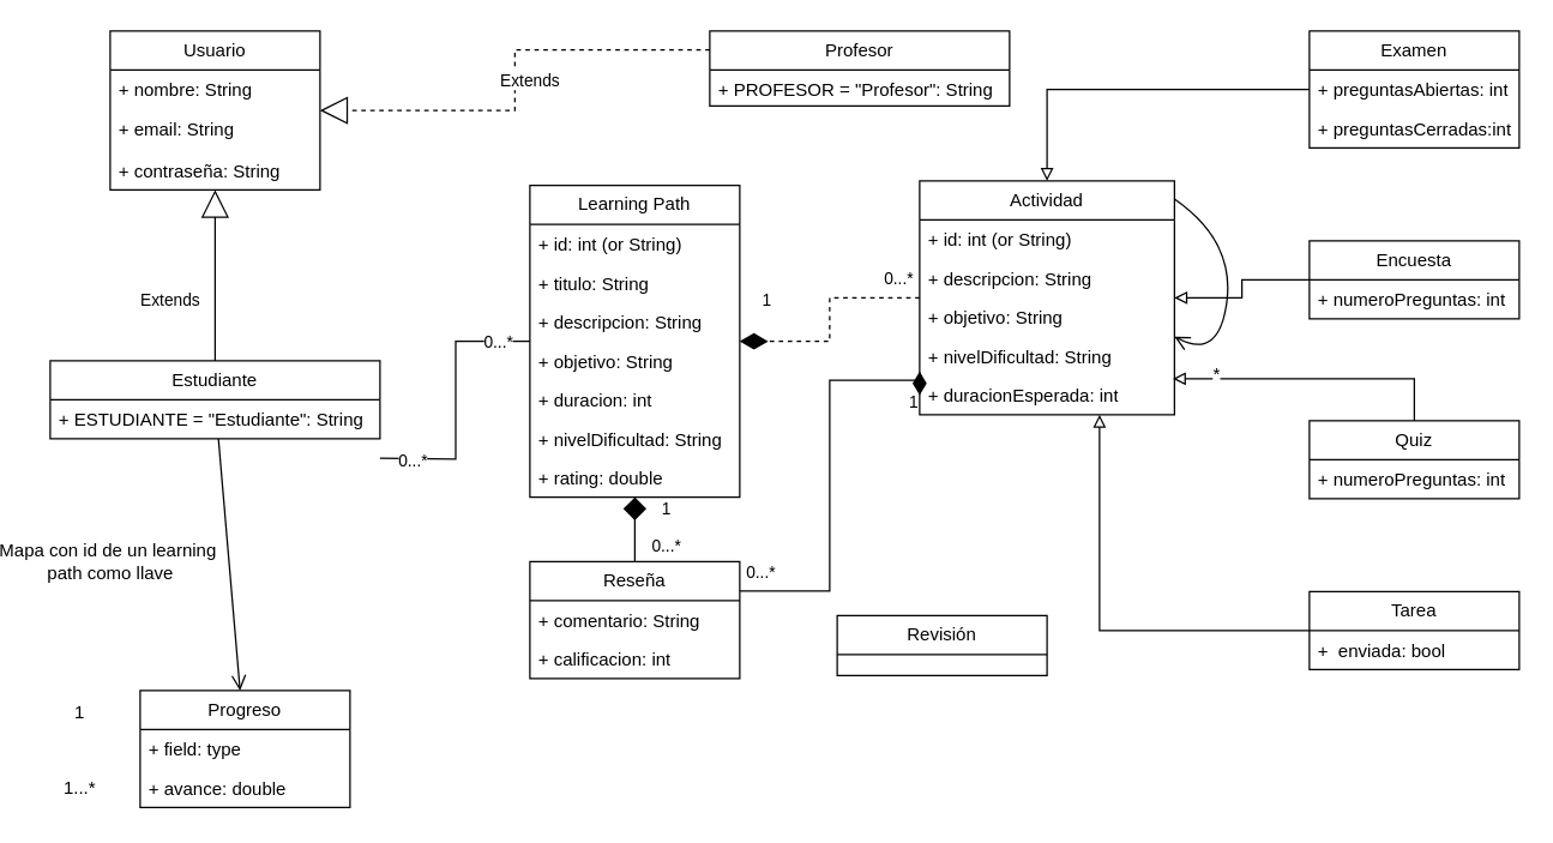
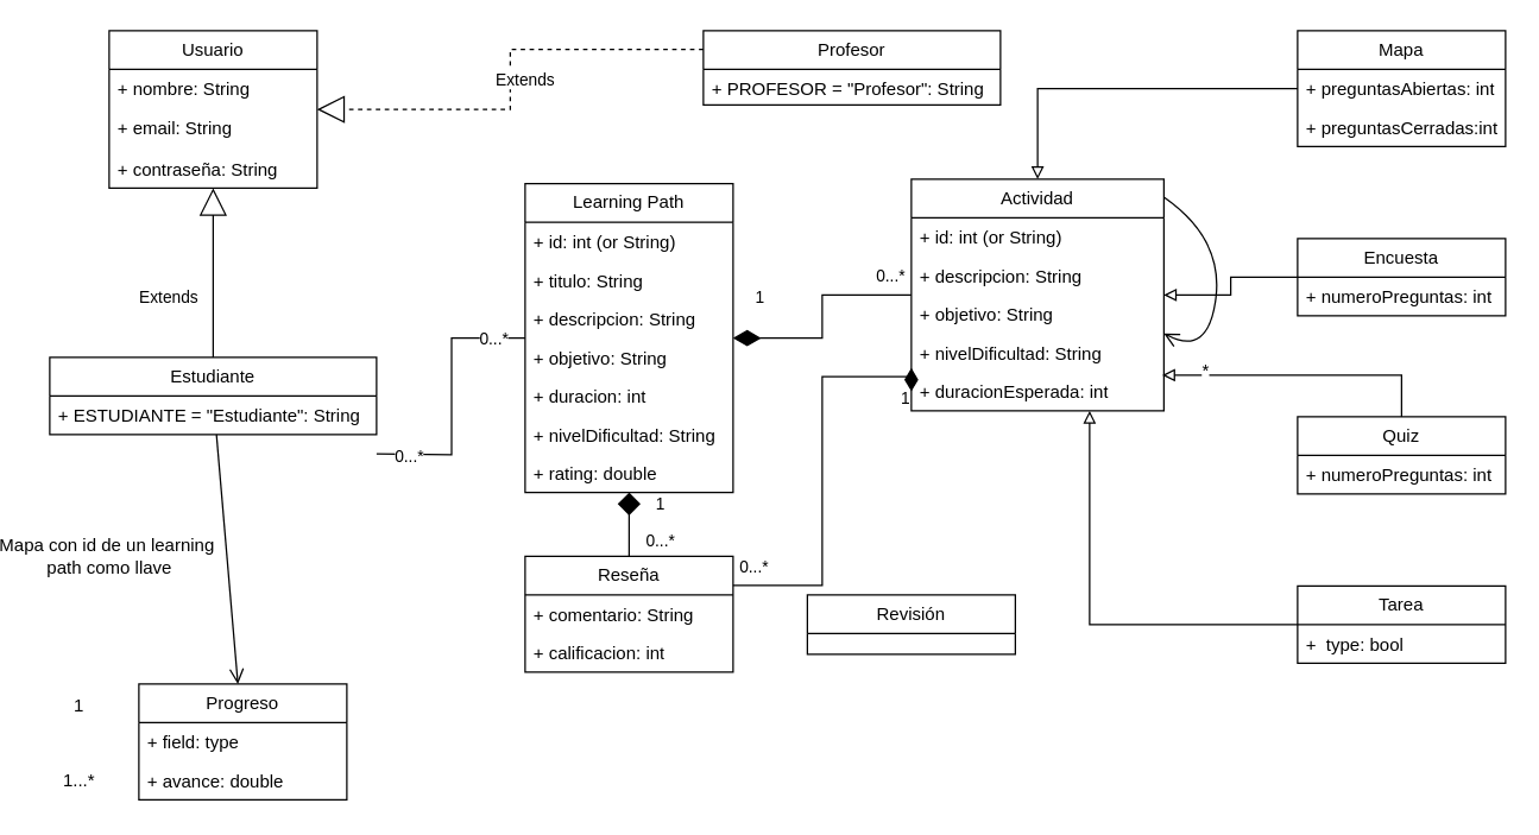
  <mxCell id="0" />
  <mxCell id="1" parent="0" />
  <mxCell id="2" value="Usuario" style="swimlane;fontStyle=0;childLayout=stackLayout;horizontal=1;startSize=26;fillColor=none;horizontalStack=0;resizeParent=1;resizeParentMax=0;resizeLast=0;collapsible=1;marginBottom=0;whiteSpace=wrap;html=1;" parent="1" vertex="1"><mxGeometry x="70" y="20" width="140" height="106" as="geometry" /></mxCell>
  <mxCell id="3" value="+ nombre: String&lt;span style=&quot;white-space: pre;&quot;&gt;&#09;&lt;/span&gt;" style="text;strokeColor=none;fillColor=none;align=left;verticalAlign=top;spacingLeft=4;spacingRight=4;overflow=hidden;rotatable=0;points=[[0,0.5],[1,0.5]];portConstraint=eastwest;whiteSpace=wrap;html=1;" parent="2" vertex="1"><mxGeometry y="26" width="140" height="26" as="geometry" /></mxCell>
  <mxCell id="4" value="+ email: String&lt;span style=&quot;white-space: pre;&quot;&gt;&#09;&lt;/span&gt;" style="text;strokeColor=none;fillColor=none;align=left;verticalAlign=top;spacingLeft=4;spacingRight=4;overflow=hidden;rotatable=0;points=[[0,0.5],[1,0.5]];portConstraint=eastwest;whiteSpace=wrap;html=1;" parent="2" vertex="1"><mxGeometry y="52" width="140" height="28" as="geometry" /></mxCell>
  <mxCell id="5" value="+ contraseña: String" style="text;strokeColor=none;fillColor=none;align=left;verticalAlign=top;spacingLeft=4;spacingRight=4;overflow=hidden;rotatable=0;points=[[0,0.5],[1,0.5]];portConstraint=eastwest;whiteSpace=wrap;html=1;" parent="2" vertex="1"><mxGeometry y="80" width="140" height="26" as="geometry" /></mxCell>
  <mxCell id="6" style="edgeStyle=orthogonalEdgeStyle;rounded=0;orthogonalLoop=1;jettySize=auto;html=1;endArrow=none;endFill=0;endSize=16;startArrow=diamond;startFill=1;startSize=13;" parent="1" source="9" target="56" edge="1"><mxGeometry relative="1" as="geometry" /></mxCell>
  <mxCell id="7" value="0...*" style="edgeLabel;html=1;align=center;verticalAlign=middle;resizable=0;points=[];" parent="6" vertex="1" connectable="0"><mxGeometry x="0.442" relative="1" as="geometry"><mxPoint x="20" y="5" as="offset" /></mxGeometry></mxCell>
  <mxCell id="8" value="1" style="edgeLabel;html=1;align=center;verticalAlign=middle;resizable=0;points=[];" parent="6" vertex="1" connectable="0"><mxGeometry x="-0.743" y="2" relative="1" as="geometry"><mxPoint x="18" as="offset" /></mxGeometry></mxCell>
  <mxCell id="9" value="Learning Path" style="swimlane;fontStyle=0;childLayout=stackLayout;horizontal=1;startSize=26;fillColor=none;horizontalStack=0;resizeParent=1;resizeParentMax=0;resizeLast=0;collapsible=1;marginBottom=0;whiteSpace=wrap;html=1;" parent="1" vertex="1"><mxGeometry x="350" y="123" width="140" height="208" as="geometry" /></mxCell>
  <mxCell id="10" value="+ id: int (or String)" style="text;strokeColor=none;fillColor=none;align=left;verticalAlign=top;spacingLeft=4;spacingRight=4;overflow=hidden;rotatable=0;points=[[0,0.5],[1,0.5]];portConstraint=eastwest;whiteSpace=wrap;html=1;" parent="9" vertex="1"><mxGeometry y="26" width="140" height="26" as="geometry" /></mxCell>
  <mxCell id="11" value="+ titulo: String" style="text;strokeColor=none;fillColor=none;align=left;verticalAlign=top;spacingLeft=4;spacingRight=4;overflow=hidden;rotatable=0;points=[[0,0.5],[1,0.5]];portConstraint=eastwest;whiteSpace=wrap;html=1;" vertex="1" parent="9"><mxGeometry y="52" width="140" height="26" as="geometry" /></mxCell>
  <mxCell id="12" value="+ descripcion: String" style="text;strokeColor=none;fillColor=none;align=left;verticalAlign=top;spacingLeft=4;spacingRight=4;overflow=hidden;rotatable=0;points=[[0,0.5],[1,0.5]];portConstraint=eastwest;whiteSpace=wrap;html=1;" parent="9" vertex="1"><mxGeometry y="78" width="140" height="26" as="geometry" /></mxCell>
  <mxCell id="13" value="+ objetivo: String" style="text;strokeColor=none;fillColor=none;align=left;verticalAlign=top;spacingLeft=4;spacingRight=4;overflow=hidden;rotatable=0;points=[[0,0.5],[1,0.5]];portConstraint=eastwest;whiteSpace=wrap;html=1;" parent="9" vertex="1"><mxGeometry y="104" width="140" height="26" as="geometry" /></mxCell>
  <mxCell id="14" value="+ duracion: int" style="text;strokeColor=none;fillColor=none;align=left;verticalAlign=top;spacingLeft=4;spacingRight=4;overflow=hidden;rotatable=0;points=[[0,0.5],[1,0.5]];portConstraint=eastwest;whiteSpace=wrap;html=1;" parent="9" vertex="1"><mxGeometry y="130" width="140" height="26" as="geometry" /></mxCell>
  <mxCell id="15" value="+ nivelDificultad: String" style="text;strokeColor=none;fillColor=none;align=left;verticalAlign=top;spacingLeft=4;spacingRight=4;overflow=hidden;rotatable=0;points=[[0,0.5],[1,0.5]];portConstraint=eastwest;whiteSpace=wrap;html=1;" parent="9" vertex="1"><mxGeometry y="156" width="140" height="26" as="geometry" /></mxCell>
  <mxCell id="16" value="+ rating: double&amp;nbsp;" style="text;strokeColor=none;fillColor=none;align=left;verticalAlign=top;spacingLeft=4;spacingRight=4;overflow=hidden;rotatable=0;points=[[0,0.5],[1,0.5]];portConstraint=eastwest;whiteSpace=wrap;html=1;" parent="9" vertex="1"><mxGeometry y="182" width="140" height="26" as="geometry" /></mxCell>
  <mxCell id="17" style="edgeStyle=none;curved=1;rounded=0;orthogonalLoop=1;jettySize=auto;html=1;fontSize=12;startSize=8;endSize=8;endArrow=open;endFill=0;" edge="1" parent="1" source="19" target="59"><mxGeometry relative="1" as="geometry" /></mxCell>
  <mxCell id="18" value="Mapa con id de un learning&amp;nbsp;&lt;div&gt;path como llave&lt;/div&gt;" style="edgeLabel;html=1;align=center;verticalAlign=middle;resizable=0;points=[];fontSize=12;" vertex="1" connectable="0" parent="17"><mxGeometry x="0.021" y="-3" relative="1" as="geometry"><mxPoint x="-77" y="-4" as="offset" /></mxGeometry></mxCell>
  <mxCell id="19" value="Estudiante" style="swimlane;fontStyle=0;childLayout=stackLayout;horizontal=1;startSize=26;fillColor=none;horizontalStack=0;resizeParent=1;resizeParentMax=0;resizeLast=0;collapsible=1;marginBottom=0;whiteSpace=wrap;html=1;" parent="1" vertex="1"><mxGeometry x="30" y="240" width="220" height="52" as="geometry" /></mxCell>
  <mxCell id="20" value="+ ESTUDIANTE = &quot;Estudiante&quot;: String" style="text;strokeColor=none;fillColor=none;align=left;verticalAlign=top;spacingLeft=4;spacingRight=4;overflow=hidden;rotatable=0;points=[[0,0.5],[1,0.5]];portConstraint=eastwest;whiteSpace=wrap;html=1;" parent="19" vertex="1"><mxGeometry y="26" width="220" height="26" as="geometry" /></mxCell>
  <mxCell id="21" value="Profesor" style="swimlane;fontStyle=0;childLayout=stackLayout;horizontal=1;startSize=26;fillColor=none;horizontalStack=0;resizeParent=1;resizeParentMax=0;resizeLast=0;collapsible=1;marginBottom=0;whiteSpace=wrap;html=1;" parent="1" vertex="1"><mxGeometry x="470" y="20" width="200" height="50" as="geometry" /></mxCell>
  <mxCell id="22" value="+ PROFESOR = &quot;Profesor&quot;: String" style="text;strokeColor=none;fillColor=none;align=left;verticalAlign=top;spacingLeft=4;spacingRight=4;overflow=hidden;rotatable=0;points=[[0,0.5],[1,0.5]];portConstraint=eastwest;whiteSpace=wrap;html=1;" parent="21" vertex="1"><mxGeometry y="26" width="200" height="24" as="geometry" /></mxCell>
  <mxCell id="23" style="edgeStyle=orthogonalEdgeStyle;rounded=0;orthogonalLoop=1;jettySize=auto;html=1;entryX=1;entryY=0.25;entryDx=0;entryDy=0;exitX=0;exitY=0.5;exitDx=0;exitDy=0;endArrow=none;endFill=0;endSize=13;startArrow=diamondThin;startFill=1;startSize=13;" parent="1" source="31" target="56" edge="1"><mxGeometry relative="1" as="geometry"><mxPoint x="660" y="238" as="sourcePoint" /><mxPoint x="510.04" y="413.99" as="targetPoint" /><Array as="points"><mxPoint x="550" y="253" /><mxPoint x="550" y="393" /></Array></mxGeometry></mxCell>
  <mxCell id="24" value="1" style="edgeLabel;html=1;align=center;verticalAlign=middle;resizable=0;points=[];" parent="23" vertex="1" connectable="0"><mxGeometry x="-0.95" y="2" relative="1" as="geometry"><mxPoint x="-3" y="11" as="offset" /></mxGeometry></mxCell>
  <mxCell id="25" value="0...*" style="edgeLabel;html=1;align=center;verticalAlign=middle;resizable=0;points=[];" parent="23" vertex="1" connectable="0"><mxGeometry x="0.9" y="1" relative="1" as="geometry"><mxPoint y="-14" as="offset" /></mxGeometry></mxCell>
  <mxCell id="26" value="Actividad" style="swimlane;fontStyle=0;childLayout=stackLayout;horizontal=1;startSize=26;fillColor=none;horizontalStack=0;resizeParent=1;resizeParentMax=0;resizeLast=0;collapsible=1;marginBottom=0;whiteSpace=wrap;html=1;" parent="1" vertex="1"><mxGeometry x="610" y="120" width="170" height="156" as="geometry" /></mxCell>
  <mxCell id="27" value="+ id: int (or String)" style="text;strokeColor=none;fillColor=none;align=left;verticalAlign=top;spacingLeft=4;spacingRight=4;overflow=hidden;rotatable=0;points=[[0,0.5],[1,0.5]];portConstraint=eastwest;whiteSpace=wrap;html=1;" parent="26" vertex="1"><mxGeometry y="26" width="170" height="26" as="geometry" /></mxCell>
  <mxCell id="28" value="+ descripcion: String" style="text;strokeColor=none;fillColor=none;align=left;verticalAlign=top;spacingLeft=4;spacingRight=4;overflow=hidden;rotatable=0;points=[[0,0.5],[1,0.5]];portConstraint=eastwest;whiteSpace=wrap;html=1;" vertex="1" parent="26"><mxGeometry y="52" width="170" height="26" as="geometry" /></mxCell>
  <mxCell id="29" value="+ objetivo: String" style="text;strokeColor=none;fillColor=none;align=left;verticalAlign=top;spacingLeft=4;spacingRight=4;overflow=hidden;rotatable=0;points=[[0,0.5],[1,0.5]];portConstraint=eastwest;whiteSpace=wrap;html=1;" parent="26" vertex="1"><mxGeometry y="78" width="170" height="26" as="geometry" /></mxCell>
  <mxCell id="30" value="+ nivelDificultad: String" style="text;strokeColor=none;fillColor=none;align=left;verticalAlign=top;spacingLeft=4;spacingRight=4;overflow=hidden;rotatable=0;points=[[0,0.5],[1,0.5]];portConstraint=eastwest;whiteSpace=wrap;html=1;" parent="26" vertex="1"><mxGeometry y="104" width="170" height="26" as="geometry" /></mxCell>
  <mxCell id="31" value="+ duracionEsperada: int" style="text;strokeColor=none;fillColor=none;align=left;verticalAlign=top;spacingLeft=4;spacingRight=4;overflow=hidden;rotatable=0;points=[[0,0.5],[1,0.5]];portConstraint=eastwest;whiteSpace=wrap;html=1;" parent="26" vertex="1"><mxGeometry y="130" width="170" height="26" as="geometry" /></mxCell>
  <mxCell id="32" value="Extends" style="endArrow=block;endSize=16;endFill=0;html=1;rounded=0;exitX=0.5;exitY=0;exitDx=0;exitDy=0;edgeStyle=orthogonalEdgeStyle;" parent="1" source="19" target="2" edge="1"><mxGeometry x="-0.298" y="30" width="160" relative="1" as="geometry"><mxPoint x="210" y="360" as="sourcePoint" /><mxPoint x="370" y="360" as="targetPoint" /><mxPoint as="offset" /></mxGeometry></mxCell>
  <mxCell id="33" value="Extends" style="endArrow=block;endSize=16;endFill=0;html=1;rounded=0;exitX=0;exitY=0.25;exitDx=0;exitDy=0;edgeStyle=orthogonalEdgeStyle;dashed=1;" parent="1" source="21" target="2" edge="1"><mxGeometry y="10" width="160" relative="1" as="geometry"><mxPoint x="47" y="430" as="sourcePoint" /><mxPoint x="-100" y="288" as="targetPoint" /><mxPoint as="offset" /></mxGeometry></mxCell>
- <mxCell id="34" value="" style="endArrow=diamondThin;endFill=1;endSize=16;html=1;rounded=0;edgeStyle=orthogonalEdgeStyle;dashed=1;" parent="1" source="26" target="9" edge="1"><mxGeometry width="160" relative="1" as="geometry"><mxPoint x="650" y="300" as="sourcePoint" /><mxPoint x="990" y="200" as="targetPoint" /><Array as="points" /></mxGeometry></mxCell>
+ <mxCell id="34" value="" style="endArrow=diamondThin;endFill=1;endSize=16;html=1;rounded=0;edgeStyle=orthogonalEdgeStyle;" parent="1" source="26" target="9" edge="1"><mxGeometry width="160" relative="1" as="geometry"><mxPoint x="650" y="300" as="sourcePoint" /><mxPoint x="990" y="200" as="targetPoint" /><Array as="points" /></mxGeometry></mxCell>
  <mxCell id="35" value="1" style="edgeLabel;html=1;align=center;verticalAlign=middle;resizable=0;points=[];" parent="34" vertex="1" connectable="0"><mxGeometry x="-0.029" y="-2" relative="1" as="geometry"><mxPoint x="-41" y="-11" as="offset" /></mxGeometry></mxCell>
  <mxCell id="36" value="0...*" style="edgeLabel;html=1;align=center;verticalAlign=middle;resizable=0;points=[];" parent="34" vertex="1" connectable="0"><mxGeometry x="-0.802" y="-1" relative="1" as="geometry"><mxPoint y="-13" as="offset" /></mxGeometry></mxCell>
  <mxCell id="37" value="1" style="text;strokeColor=none;align=center;fillColor=none;html=1;verticalAlign=middle;whiteSpace=wrap;rounded=0;" parent="1" vertex="1"><mxGeometry x="20" y="460" width="60" height="30" as="geometry" /></mxCell>
  <mxCell id="38" value="1...*" style="text;strokeColor=none;align=center;fillColor=none;html=1;verticalAlign=middle;whiteSpace=wrap;rounded=0;" parent="1" vertex="1"><mxGeometry x="20" y="510" width="60" height="30" as="geometry" /></mxCell>
  <mxCell id="39" style="edgeStyle=orthogonalEdgeStyle;rounded=0;orthogonalLoop=1;jettySize=auto;html=1;exitX=1;exitY=0.5;exitDx=0;exitDy=0;endArrow=none;endFill=0;startArrow=none;startFill=0;" parent="1" target="9" edge="1"><mxGeometry relative="1" as="geometry"><mxPoint x="250" y="305" as="sourcePoint" /></mxGeometry></mxCell>
  <mxCell id="40" value="0...*" style="edgeLabel;html=1;align=center;verticalAlign=middle;resizable=0;points=[];" parent="39" vertex="1" connectable="0"><mxGeometry x="0.83" relative="1" as="geometry"><mxPoint x="-6" as="offset" /></mxGeometry></mxCell>
  <mxCell id="41" value="0...*" style="edgeLabel;html=1;align=center;verticalAlign=middle;resizable=0;points=[];" parent="39" vertex="1" connectable="0"><mxGeometry x="-0.858" y="-1" relative="1" as="geometry"><mxPoint x="9" as="offset" /></mxGeometry></mxCell>
- <mxCell id="42" value="Revisión" style="swimlane;fontStyle=0;childLayout=stackLayout;horizontal=1;startSize=26;fillColor=none;horizontalStack=0;resizeParent=1;resizeParentMax=0;resizeLast=0;collapsible=1;marginBottom=0;whiteSpace=wrap;html=1;" parent="1" vertex="1"><mxGeometry x="555" y="410" width="140" height="40" as="geometry" /></mxCell>
+ <mxCell id="42" value="Revisión" style="swimlane;fontStyle=0;childLayout=stackLayout;horizontal=1;startSize=26;fillColor=none;horizontalStack=0;resizeParent=1;resizeParentMax=0;resizeLast=0;collapsible=1;marginBottom=0;whiteSpace=wrap;html=1;" parent="1" vertex="1"><mxGeometry x="540" y="400" width="140" height="40" as="geometry" /></mxCell>
  <mxCell id="43" style="edgeStyle=orthogonalEdgeStyle;rounded=0;orthogonalLoop=1;jettySize=auto;html=1;endArrow=block;endFill=0;" parent="1" source="44" target="26" edge="1"><mxGeometry relative="1" as="geometry"><Array as="points"><mxPoint x="730" y="420" /></Array></mxGeometry></mxCell>
  <mxCell id="44" value="Tarea" style="swimlane;fontStyle=0;childLayout=stackLayout;horizontal=1;startSize=26;fillColor=none;horizontalStack=0;resizeParent=1;resizeParentMax=0;resizeLast=0;collapsible=1;marginBottom=0;whiteSpace=wrap;html=1;" parent="1" vertex="1"><mxGeometry x="870" y="394" width="140" height="52" as="geometry" /></mxCell>
- <mxCell id="45" value="+&amp;nbsp; enviada: bool" style="text;strokeColor=none;fillColor=none;align=left;verticalAlign=top;spacingLeft=4;spacingRight=4;overflow=hidden;rotatable=0;points=[[0,0.5],[1,0.5]];portConstraint=eastwest;whiteSpace=wrap;html=1;" parent="44" vertex="1"><mxGeometry y="26" width="140" height="26" as="geometry" /></mxCell>
+ <mxCell id="45" value="+&amp;nbsp; type: bool" style="text;strokeColor=none;fillColor=none;align=left;verticalAlign=top;spacingLeft=4;spacingRight=4;overflow=hidden;rotatable=0;points=[[0,0.5],[1,0.5]];portConstraint=eastwest;whiteSpace=wrap;html=1;" parent="44" vertex="1"><mxGeometry y="26" width="140" height="26" as="geometry" /></mxCell>
  <mxCell id="46" style="edgeStyle=orthogonalEdgeStyle;rounded=0;orthogonalLoop=1;jettySize=auto;html=1;entryX=0.994;entryY=1.077;entryDx=0;entryDy=0;endArrow=block;endFill=0;entryPerimeter=0;" parent="1" source="47" target="30" edge="1"><mxGeometry relative="1" as="geometry" /></mxCell>
  <mxCell id="47" value="Quiz" style="swimlane;fontStyle=0;childLayout=stackLayout;horizontal=1;startSize=26;fillColor=none;horizontalStack=0;resizeParent=1;resizeParentMax=0;resizeLast=0;collapsible=1;marginBottom=0;whiteSpace=wrap;html=1;" parent="1" vertex="1"><mxGeometry x="870" y="280" width="140" height="52" as="geometry" /></mxCell>
  <mxCell id="48" value="+ numeroPreguntas: int" style="text;strokeColor=none;fillColor=none;align=left;verticalAlign=top;spacingLeft=4;spacingRight=4;overflow=hidden;rotatable=0;points=[[0,0.5],[1,0.5]];portConstraint=eastwest;whiteSpace=wrap;html=1;" parent="47" vertex="1"><mxGeometry y="26" width="140" height="26" as="geometry" /></mxCell>
  <mxCell id="49" style="edgeStyle=orthogonalEdgeStyle;rounded=0;orthogonalLoop=1;jettySize=auto;html=1;endArrow=block;endFill=0;" parent="1" source="50" target="26" edge="1"><mxGeometry relative="1" as="geometry" /></mxCell>
  <mxCell id="50" value="Encuesta" style="swimlane;fontStyle=0;childLayout=stackLayout;horizontal=1;startSize=26;fillColor=none;horizontalStack=0;resizeParent=1;resizeParentMax=0;resizeLast=0;collapsible=1;marginBottom=0;whiteSpace=wrap;html=1;" parent="1" vertex="1"><mxGeometry x="870" y="160" width="140" height="52" as="geometry" /></mxCell>
  <mxCell id="51" value="+ numeroPreguntas: int" style="text;strokeColor=none;fillColor=none;align=left;verticalAlign=top;spacingLeft=4;spacingRight=4;overflow=hidden;rotatable=0;points=[[0,0.5],[1,0.5]];portConstraint=eastwest;whiteSpace=wrap;html=1;" parent="50" vertex="1"><mxGeometry y="26" width="140" height="26" as="geometry" /></mxCell>
- <mxCell id="52" value="Examen" style="swimlane;fontStyle=0;childLayout=stackLayout;horizontal=1;startSize=26;fillColor=none;horizontalStack=0;resizeParent=1;resizeParentMax=0;resizeLast=0;collapsible=1;marginBottom=0;whiteSpace=wrap;html=1;" parent="1" vertex="1"><mxGeometry x="870" y="20" width="140" height="78" as="geometry" /></mxCell>
+ <mxCell id="52" value="Mapa" style="swimlane;fontStyle=0;childLayout=stackLayout;horizontal=1;startSize=26;fillColor=none;horizontalStack=0;resizeParent=1;resizeParentMax=0;resizeLast=0;collapsible=1;marginBottom=0;whiteSpace=wrap;html=1;" parent="1" vertex="1"><mxGeometry x="870" y="20" width="140" height="78" as="geometry" /></mxCell>
  <mxCell id="53" value="+ preguntasAbiertas: int" style="text;strokeColor=none;fillColor=none;align=left;verticalAlign=top;spacingLeft=4;spacingRight=4;overflow=hidden;rotatable=0;points=[[0,0.5],[1,0.5]];portConstraint=eastwest;whiteSpace=wrap;html=1;" parent="52" vertex="1"><mxGeometry y="26" width="140" height="26" as="geometry" /></mxCell>
  <mxCell id="54" value="+ preguntasCerradas:int" style="text;strokeColor=none;fillColor=none;align=left;verticalAlign=top;spacingLeft=4;spacingRight=4;overflow=hidden;rotatable=0;points=[[0,0.5],[1,0.5]];portConstraint=eastwest;whiteSpace=wrap;html=1;" parent="52" vertex="1"><mxGeometry y="52" width="140" height="26" as="geometry" /></mxCell>
  <mxCell id="55" style="edgeStyle=orthogonalEdgeStyle;rounded=0;orthogonalLoop=1;jettySize=auto;html=1;endArrow=block;endFill=0;" parent="1" source="52" target="26" edge="1"><mxGeometry relative="1" as="geometry"><mxPoint x="820" y="140" as="targetPoint" /></mxGeometry></mxCell>
  <mxCell id="56" value="Reseña" style="swimlane;fontStyle=0;childLayout=stackLayout;horizontal=1;startSize=26;fillColor=none;horizontalStack=0;resizeParent=1;resizeParentMax=0;resizeLast=0;collapsible=1;marginBottom=0;whiteSpace=wrap;html=1;" parent="1" vertex="1"><mxGeometry x="350" y="374" width="140" height="78" as="geometry" /></mxCell>
  <mxCell id="57" value="+ comentario: String" style="text;strokeColor=none;fillColor=none;align=left;verticalAlign=top;spacingLeft=4;spacingRight=4;overflow=hidden;rotatable=0;points=[[0,0.5],[1,0.5]];portConstraint=eastwest;whiteSpace=wrap;html=1;" parent="56" vertex="1"><mxGeometry y="26" width="140" height="26" as="geometry" /></mxCell>
  <mxCell id="58" value="+ calificacion: int" style="text;strokeColor=none;fillColor=none;align=left;verticalAlign=top;spacingLeft=4;spacingRight=4;overflow=hidden;rotatable=0;points=[[0,0.5],[1,0.5]];portConstraint=eastwest;whiteSpace=wrap;html=1;" parent="56" vertex="1"><mxGeometry y="52" width="140" height="26" as="geometry" /></mxCell>
  <mxCell id="59" value="Progreso" style="swimlane;fontStyle=0;childLayout=stackLayout;horizontal=1;startSize=26;fillColor=none;horizontalStack=0;resizeParent=1;resizeParentMax=0;resizeLast=0;collapsible=1;marginBottom=0;whiteSpace=wrap;html=1;" vertex="1" parent="1"><mxGeometry x="90" y="460" width="140" height="78" as="geometry" /></mxCell>
  <mxCell id="60" value="+ field: type" style="text;strokeColor=none;fillColor=none;align=left;verticalAlign=top;spacingLeft=4;spacingRight=4;overflow=hidden;rotatable=0;points=[[0,0.5],[1,0.5]];portConstraint=eastwest;whiteSpace=wrap;html=1;" vertex="1" parent="59"><mxGeometry y="26" width="140" height="26" as="geometry" /></mxCell>
  <mxCell id="61" value="+ avance: double" style="text;strokeColor=none;fillColor=none;align=left;verticalAlign=top;spacingLeft=4;spacingRight=4;overflow=hidden;rotatable=0;points=[[0,0.5],[1,0.5]];portConstraint=eastwest;whiteSpace=wrap;html=1;" vertex="1" parent="59"><mxGeometry y="52" width="140" height="26" as="geometry" /></mxCell>
  <mxCell id="62" style="edgeStyle=none;curved=1;rounded=0;orthogonalLoop=1;jettySize=auto;html=1;fontSize=12;startSize=8;endSize=8;endArrow=open;endFill=0;elbow=horizontal;" edge="1" parent="1"><mxGeometry relative="1" as="geometry"><mxPoint x="780" y="132.174" as="sourcePoint" /><mxPoint x="780" y="223.826" as="targetPoint" /><Array as="points"><mxPoint x="820" y="160" /><mxPoint x="810" y="240" /></Array></mxGeometry></mxCell>
  <mxCell id="63" value="*" style="edgeLabel;html=1;align=center;verticalAlign=middle;resizable=0;points=[];fontSize=12;" vertex="1" connectable="0" parent="62"><mxGeometry x="0.556" y="-3" relative="1" as="geometry"><mxPoint y="11" as="offset" /></mxGeometry></mxCell>
